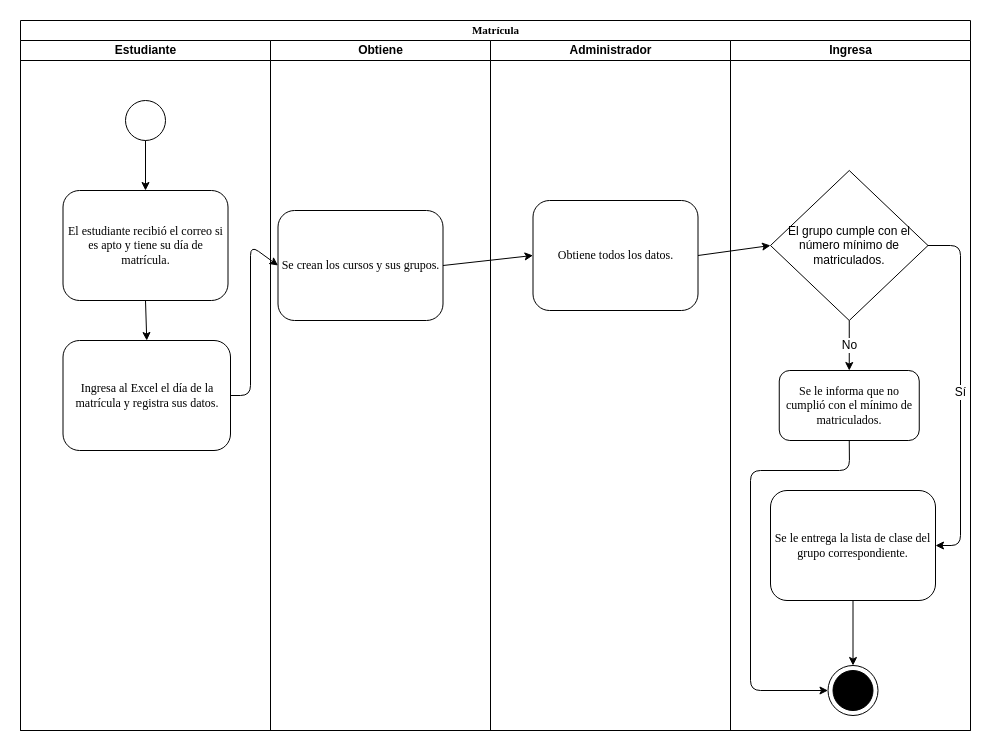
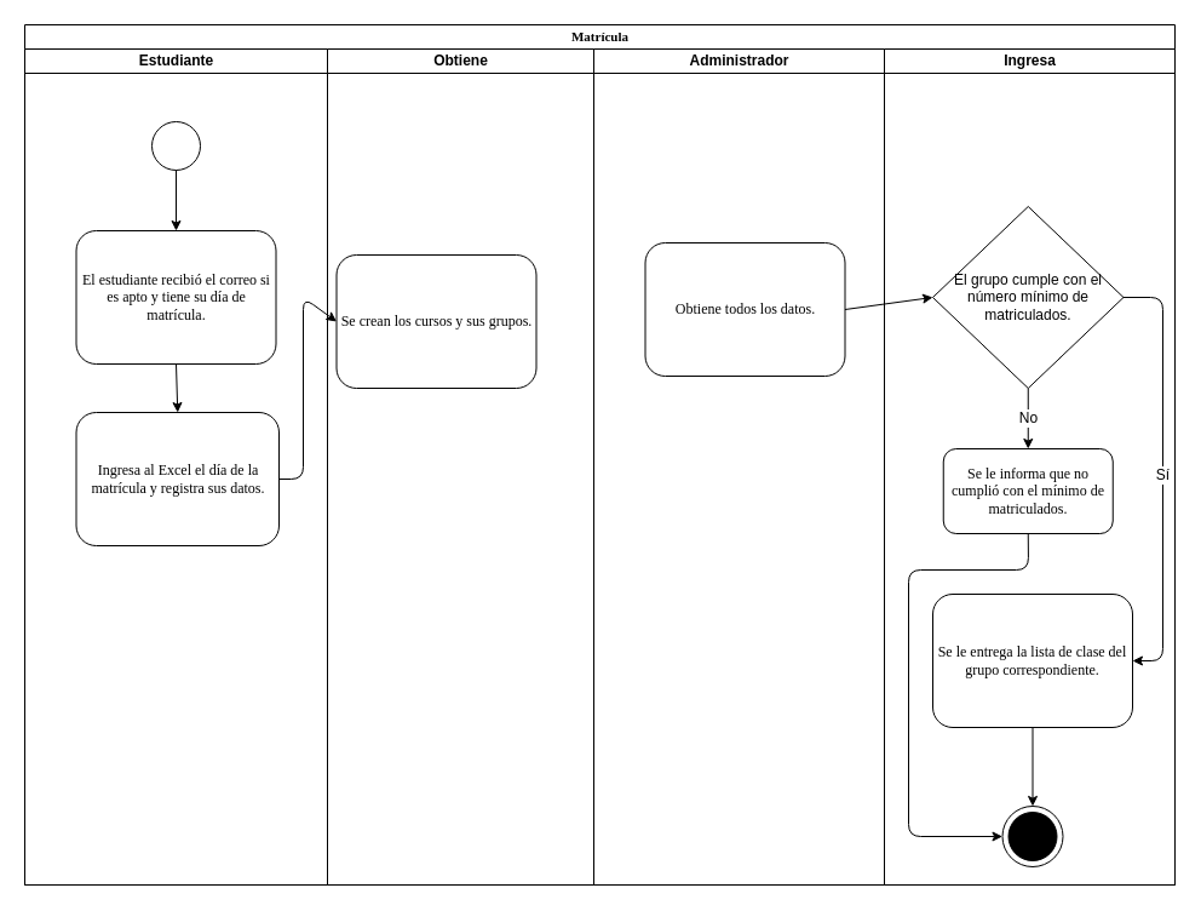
  <mxCell id="0" />
  <mxCell id="1" parent="0" />
  <mxCell id="2" value="&lt;font style=&quot;font-size: 11px&quot;&gt;Matrícula&lt;/font&gt;" style="swimlane;html=1;childLayout=stackLayout;startSize=20;rounded=0;shadow=0;labelBackgroundColor=none;strokeWidth=1;fontFamily=Verdana;fontSize=8;align=center;" parent="1" vertex="1"><mxGeometry x="20" y="20" width="950" height="710" as="geometry" /></mxCell>
  <mxCell id="3" value="Estudiante" style="swimlane;html=1;startSize=20;" parent="2" vertex="1"><mxGeometry y="20" width="250" height="690" as="geometry" /></mxCell>
  <mxCell id="4" value="El estudiante recibió el correo si es apto y tiene su día de matrícula." style="rounded=1;whiteSpace=wrap;html=1;shadow=0;labelBackgroundColor=none;strokeWidth=1;fontFamily=Verdana;fontSize=12;align=center;" parent="3" vertex="1"><mxGeometry x="42.5" y="150" width="165" height="110" as="geometry" /></mxCell>
  <mxCell id="5" value="" style="ellipse;whiteSpace=wrap;html=1;aspect=fixed;" parent="3" vertex="1"><mxGeometry x="105" y="60" width="40" height="40" as="geometry" /></mxCell>
  <mxCell id="6" value="" style="endArrow=classic;html=1;exitX=0.5;exitY=1;exitDx=0;exitDy=0;entryX=0.5;entryY=0;entryDx=0;entryDy=0;" parent="3" source="5" target="4" edge="1"><mxGeometry width="50" height="50" relative="1" as="geometry"><mxPoint x="450" y="240" as="sourcePoint" /><mxPoint x="500" y="190" as="targetPoint" /></mxGeometry></mxCell>
  <mxCell id="7" value="" style="endArrow=classic;html=1;fontSize=12;exitX=0.5;exitY=1;exitDx=0;exitDy=0;entryX=0.5;entryY=0;entryDx=0;entryDy=0;" parent="3" source="4" target="8" edge="1"><mxGeometry width="50" height="50" relative="1" as="geometry"><mxPoint x="450" y="340" as="sourcePoint" /><mxPoint x="500" y="290" as="targetPoint" /></mxGeometry></mxCell>
  <mxCell id="8" value="Ingresa al Excel el día de la matrícula y registra sus datos." style="rounded=1;whiteSpace=wrap;html=1;shadow=0;labelBackgroundColor=none;strokeWidth=1;fontFamily=Verdana;fontSize=12;align=center;" parent="3" vertex="1"><mxGeometry x="42.5" y="300" width="167.5" height="110" as="geometry" /></mxCell>
  <mxCell id="9" value="Obtiene" style="swimlane;html=1;startSize=20;" parent="2" vertex="1"><mxGeometry x="250" y="20" width="220" height="690" as="geometry" /></mxCell>
  <mxCell id="10" value="Se crean los cursos y sus grupos." style="rounded=1;whiteSpace=wrap;html=1;shadow=0;labelBackgroundColor=none;strokeWidth=1;fontFamily=Verdana;fontSize=12;align=center;" parent="9" vertex="1"><mxGeometry x="7.5" y="170" width="165" height="110" as="geometry" /></mxCell>
  <mxCell id="11" value="" style="endArrow=classic;html=1;fontSize=12;exitX=1;exitY=0.5;exitDx=0;exitDy=0;entryX=0;entryY=0.5;entryDx=0;entryDy=0;" parent="2" source="8" target="10" edge="1"><mxGeometry width="50" height="50" relative="1" as="geometry"><mxPoint x="450" y="360" as="sourcePoint" /><mxPoint x="500" y="310" as="targetPoint" /><Array as="points"><mxPoint x="230" y="375" /><mxPoint x="230" y="225" /></Array></mxGeometry></mxCell>
  <mxCell id="12" value="Administrador" style="swimlane;html=1;startSize=20;" parent="2" vertex="1"><mxGeometry x="470" y="20" width="240" height="690" as="geometry" /></mxCell>
  <mxCell id="13" value="Obtiene todos los datos." style="rounded=1;whiteSpace=wrap;html=1;shadow=0;labelBackgroundColor=none;strokeWidth=1;fontFamily=Verdana;fontSize=12;align=center;" parent="12" vertex="1"><mxGeometry x="42.5" y="160" width="165" height="110" as="geometry" /></mxCell>
  <mxCell id="14" value="Ingresa" style="swimlane;html=1;startSize=20;" parent="2" vertex="1"><mxGeometry x="710" y="20" width="240" height="690" as="geometry" /></mxCell>
  <mxCell id="15" value="No" style="endArrow=classic;html=1;fontSize=12;exitX=0.5;exitY=1;exitDx=0;exitDy=0;entryX=0.5;entryY=0;entryDx=0;entryDy=0;" parent="14" source="21" target="17" edge="1"><mxGeometry width="50" height="50" relative="1" as="geometry"><mxPoint x="-40" y="340" as="sourcePoint" /><mxPoint x="110" y="480" as="targetPoint" /></mxGeometry></mxCell>
  <mxCell id="16" value="" style="endArrow=classic;html=1;fontSize=12;entryX=0.5;entryY=0;entryDx=0;entryDy=0;exitX=0.5;exitY=1;exitDx=0;exitDy=0;" parent="14" source="18" target="20" edge="1"><mxGeometry width="50" height="50" relative="1" as="geometry"><mxPoint x="123" y="570" as="sourcePoint" /><mxPoint x="103" y="610" as="targetPoint" /></mxGeometry></mxCell>
  <mxCell id="17" value="Se le informa que no cumplió con el mínimo de matriculados." style="rounded=1;whiteSpace=wrap;html=1;shadow=0;labelBackgroundColor=none;strokeWidth=1;fontFamily=Verdana;fontSize=12;align=center;" parent="14" vertex="1"><mxGeometry x="48.75" y="330" width="140" height="70" as="geometry" /></mxCell>
  <mxCell id="18" value="Se le entrega la lista de clase del grupo correspondiente." style="rounded=1;whiteSpace=wrap;html=1;shadow=0;labelBackgroundColor=none;strokeWidth=1;fontFamily=Verdana;fontSize=12;align=center;" parent="14" vertex="1"><mxGeometry x="40" y="450" width="165" height="110" as="geometry" /></mxCell>
  <mxCell id="19" value="" style="ellipse;whiteSpace=wrap;html=1;aspect=fixed;fillColor=#000000;fontSize=12;" parent="14" vertex="1"><mxGeometry x="102.5" y="630" width="40" height="40" as="geometry" /></mxCell>
  <mxCell id="20" value="" style="ellipse;whiteSpace=wrap;html=1;aspect=fixed;fontSize=12;fillColor=none;" parent="14" vertex="1"><mxGeometry x="97.5" y="625" width="50" height="50" as="geometry" /></mxCell>
  <mxCell id="21" value="El grupo cumple con el número mínimo de matriculados." style="rhombus;whiteSpace=wrap;html=1;fontSize=12;" parent="14" vertex="1"><mxGeometry x="40" y="130" width="157.5" height="150" as="geometry" /></mxCell>
  <mxCell id="22" value="Sí" style="endArrow=classic;html=1;fontSize=12;exitX=1;exitY=0.5;exitDx=0;exitDy=0;" parent="14" source="21" target="18" edge="1"><mxGeometry width="50" height="50" relative="1" as="geometry"><mxPoint x="-20" y="420" as="sourcePoint" /><mxPoint x="230" y="520" as="targetPoint" /><Array as="points"><mxPoint x="230" y="205" /><mxPoint x="230" y="505" /></Array></mxGeometry></mxCell>
  <mxCell id="23" value="" style="endArrow=classic;html=1;fontSize=12;exitX=0.5;exitY=1;exitDx=0;exitDy=0;entryX=0;entryY=0.5;entryDx=0;entryDy=0;" parent="14" source="17" target="20" edge="1"><mxGeometry width="50" height="50" relative="1" as="geometry"><mxPoint x="-20" y="420" as="sourcePoint" /><mxPoint x="30" y="370" as="targetPoint" /><Array as="points"><mxPoint x="119" y="430" /><mxPoint x="20" y="430" /><mxPoint x="20" y="650" /></Array></mxGeometry></mxCell>
- <mxCell id="24" value="" style="endArrow=classic;html=1;fontSize=12;exitX=1;exitY=0.5;exitDx=0;exitDy=0;entryX=0;entryY=0.5;entryDx=0;entryDy=0;" parent="2" source="10" target="13" edge="1"><mxGeometry width="50" height="50" relative="1" as="geometry"><mxPoint x="450" y="370" as="sourcePoint" /><mxPoint x="500" y="320" as="targetPoint" /></mxGeometry></mxCell>
  <mxCell id="25" value="" style="endArrow=classic;html=1;fontSize=12;exitX=1;exitY=0.5;exitDx=0;exitDy=0;entryX=0;entryY=0.5;entryDx=0;entryDy=0;" parent="2" source="13" target="21" edge="1"><mxGeometry width="50" height="50" relative="1" as="geometry"><mxPoint x="450" y="370" as="sourcePoint" /><mxPoint x="500" y="320" as="targetPoint" /></mxGeometry></mxCell>
